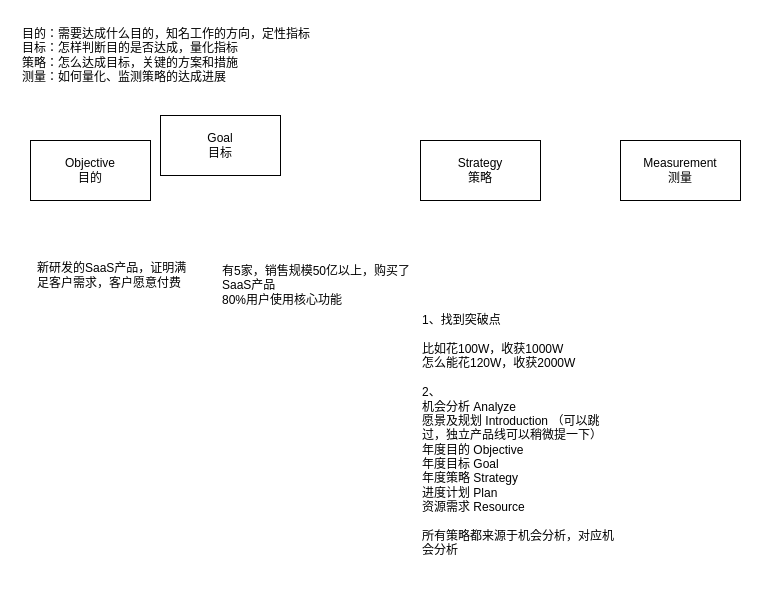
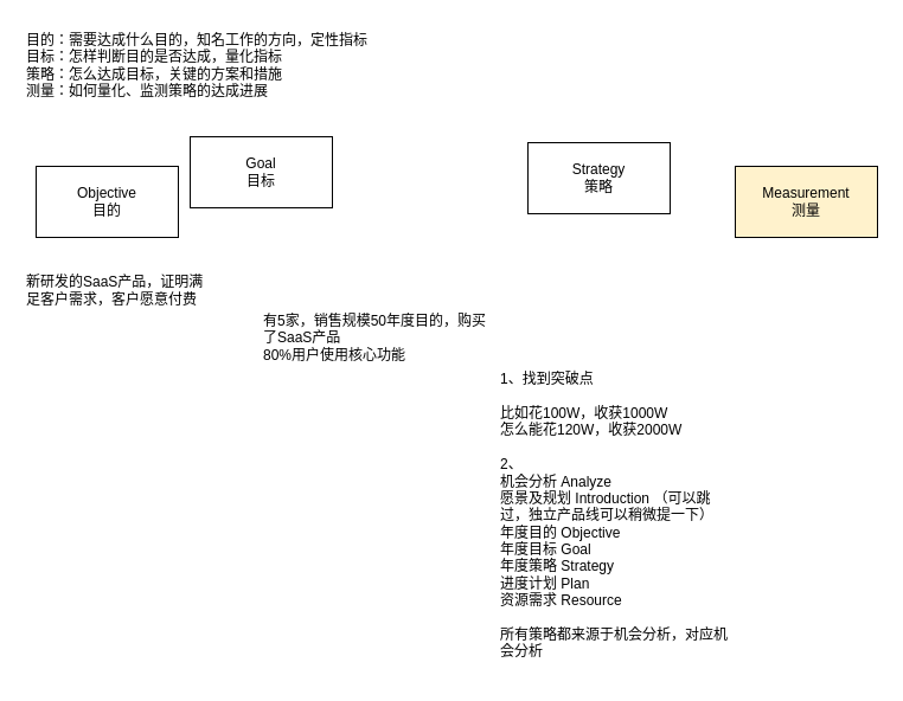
  <mxCell id="0" />
  <mxCell id="1" parent="0" />
  <mxCell id="2" value="Objective&lt;br&gt;目的" style="rounded=0;whiteSpace=wrap;html=1;" vertex="1" parent="1"><mxGeometry x="30" y="140" width="120" height="60" as="geometry" /></mxCell>
  <mxCell id="3" value="Goal&lt;br&gt;目标" style="rounded=0;whiteSpace=wrap;html=1;" vertex="1" parent="1"><mxGeometry x="160" y="115" width="120" height="60" as="geometry" /></mxCell>
- <mxCell id="4" value="Strategy&lt;br&gt;策略" style="rounded=0;whiteSpace=wrap;html=1;" vertex="1" parent="1"><mxGeometry x="420" y="140" width="120" height="60" as="geometry" /></mxCell>
- <mxCell id="5" value="Measurement&lt;br&gt;测量" style="rounded=0;whiteSpace=wrap;html=1;" vertex="1" parent="1"><mxGeometry x="620" y="140" width="120" height="60" as="geometry" /></mxCell>
- <mxCell id="6" value="有5家，销售规模50亿以上，购买了SaaS产品&lt;br&gt;80%用户使用核心功能" style="text;html=1;strokeColor=none;fillColor=none;align=left;verticalAlign=middle;whiteSpace=wrap;rounded=0;" vertex="1" parent="1"><mxGeometry x="220" y="260" width="200" height="50" as="geometry" /></mxCell>
+ <mxCell id="4" value="Strategy&lt;br&gt;策略" style="rounded=0;whiteSpace=wrap;html=1;" vertex="1" parent="1"><mxGeometry x="445" y="120" width="120" height="60" as="geometry" /></mxCell>
+ <mxCell id="5" value="Measurement&lt;br&gt;测量" style="rounded=0;whiteSpace=wrap;html=1;fillColor=#fff2cc;" vertex="1" parent="1"><mxGeometry x="620" y="140" width="120" height="60" as="geometry" /></mxCell>
+ <mxCell id="6" value="有5家，销售规模50年度目的，购买了SaaS产品&lt;br&gt;80%用户使用核心功能" style="text;html=1;strokeColor=none;fillColor=none;align=left;verticalAlign=middle;whiteSpace=wrap;rounded=0;" vertex="1" parent="1"><mxGeometry x="220" y="260" width="200" height="50" as="geometry" /></mxCell>
  <mxCell id="7" value="目的：需要达成什么目的，知名工作的方向，定性指标&lt;br&gt;目标：怎样判断目的是否达成，量化指标&lt;br&gt;策略：怎么达成目标，关键的方案和措施&lt;br&gt;测量：如何量化、监测策略的达成进展" style="text;html=1;strokeColor=none;fillColor=none;align=left;verticalAlign=middle;whiteSpace=wrap;rounded=0;" vertex="1" parent="1"><mxGeometry x="20" y="20" width="300" height="70" as="geometry" /></mxCell>
- <mxCell id="8" value="新研发的SaaS产品，证明满足客户需求，客户愿意付费" style="text;html=1;strokeColor=none;fillColor=none;align=left;verticalAlign=middle;whiteSpace=wrap;rounded=0;" vertex="1" parent="1"><mxGeometry x="35" y="250" width="160" height="50" as="geometry" /></mxCell>
+ <mxCell id="8" value="新研发的SaaS产品，证明满足客户需求，客户愿意付费" style="text;html=1;strokeColor=none;fillColor=none;align=left;verticalAlign=middle;whiteSpace=wrap;rounded=0;" vertex="1" parent="1"><mxGeometry x="20" y="220" width="160" height="50" as="geometry" /></mxCell>
  <mxCell id="9" value="1、找到突破点&lt;br&gt;&lt;br&gt;比如花100W，收获1000W&lt;br&gt;怎么能花120W，收获2000W&lt;br&gt;&lt;br&gt;2、&lt;br&gt;机会分析 Analyze&lt;br&gt;愿景及规划 Introduction （可以跳过，独立产品线可以稍微提一下）&lt;br&gt;年度目的 Objective&lt;br&gt;年度目标 Goal&lt;br&gt;年度策略 Strategy&lt;br&gt;进度计划 Plan&lt;br&gt;资源需求 Resource&lt;br&gt;&lt;br&gt;所有策略都来源于机会分析，对应机会分析" style="text;html=1;strokeColor=none;fillColor=none;align=left;verticalAlign=middle;whiteSpace=wrap;rounded=0;" vertex="1" parent="1"><mxGeometry x="420" y="300" width="200" height="270" as="geometry" /></mxCell>
